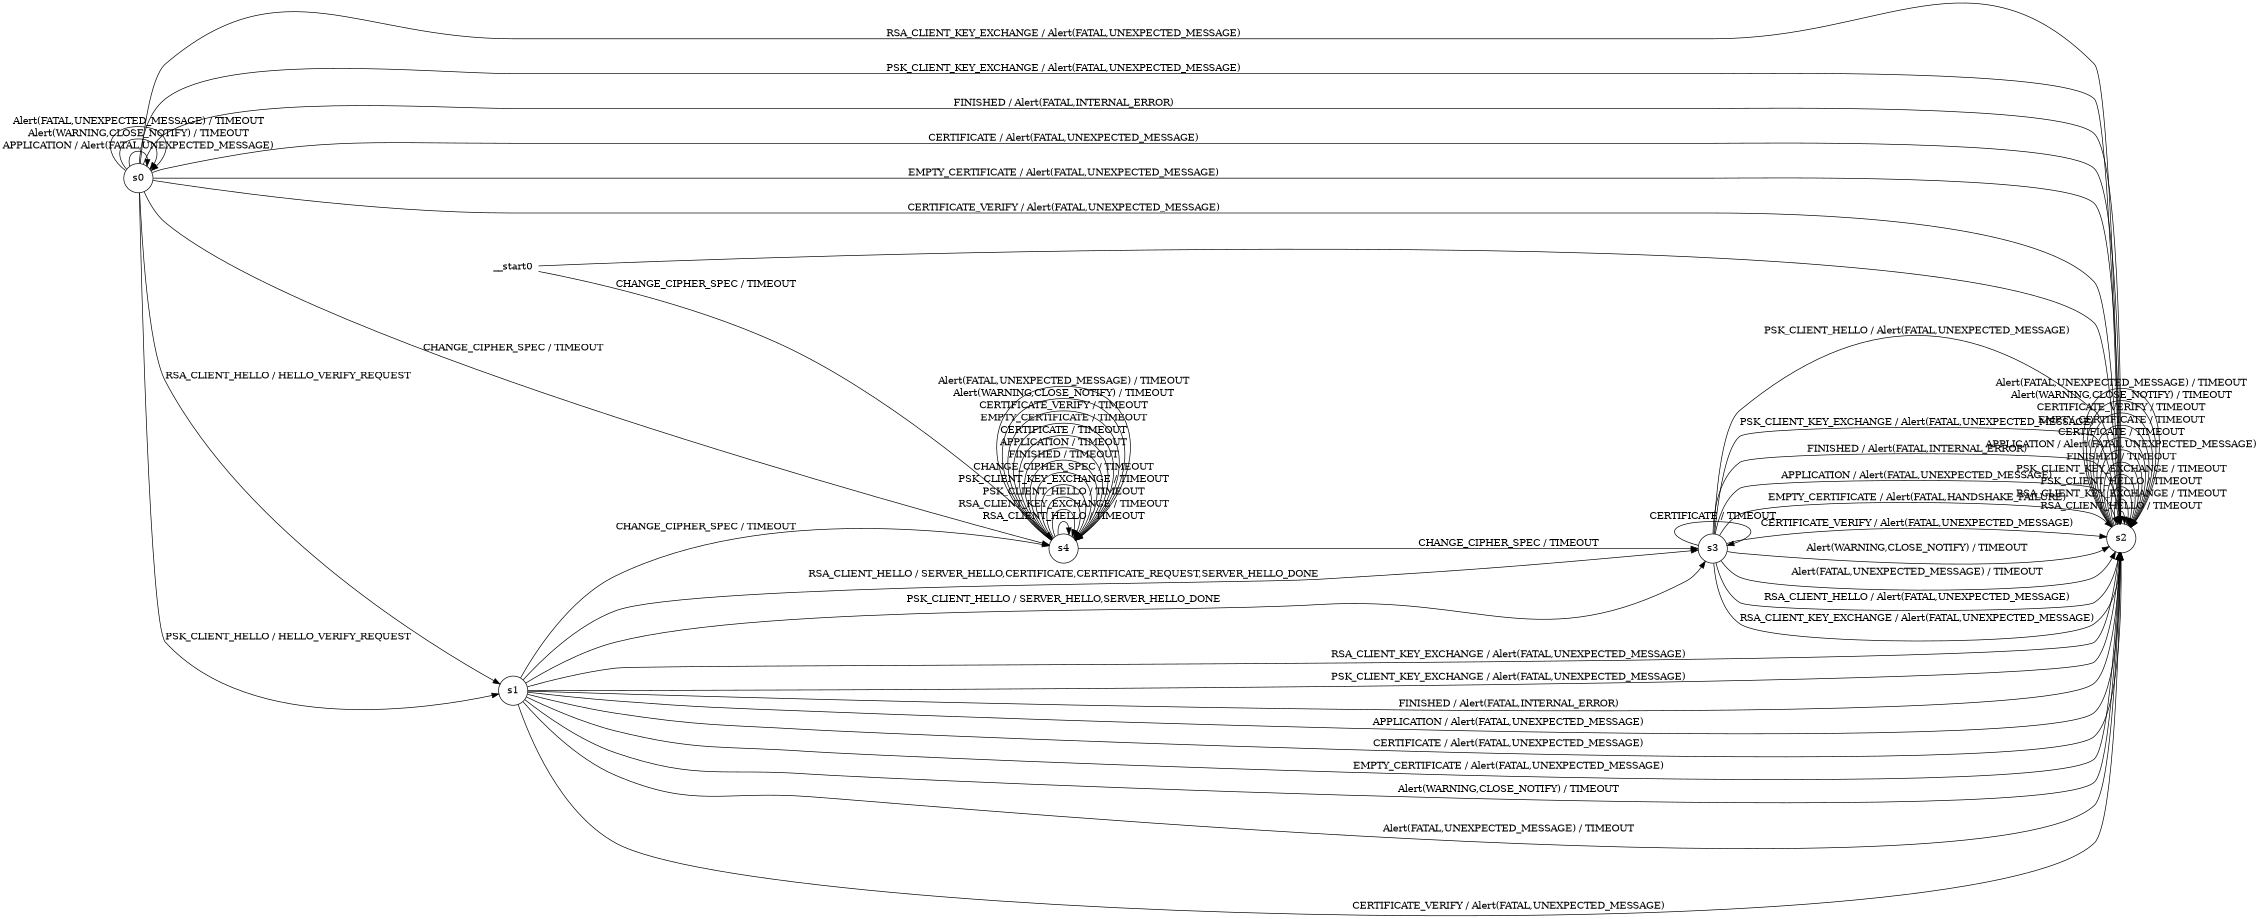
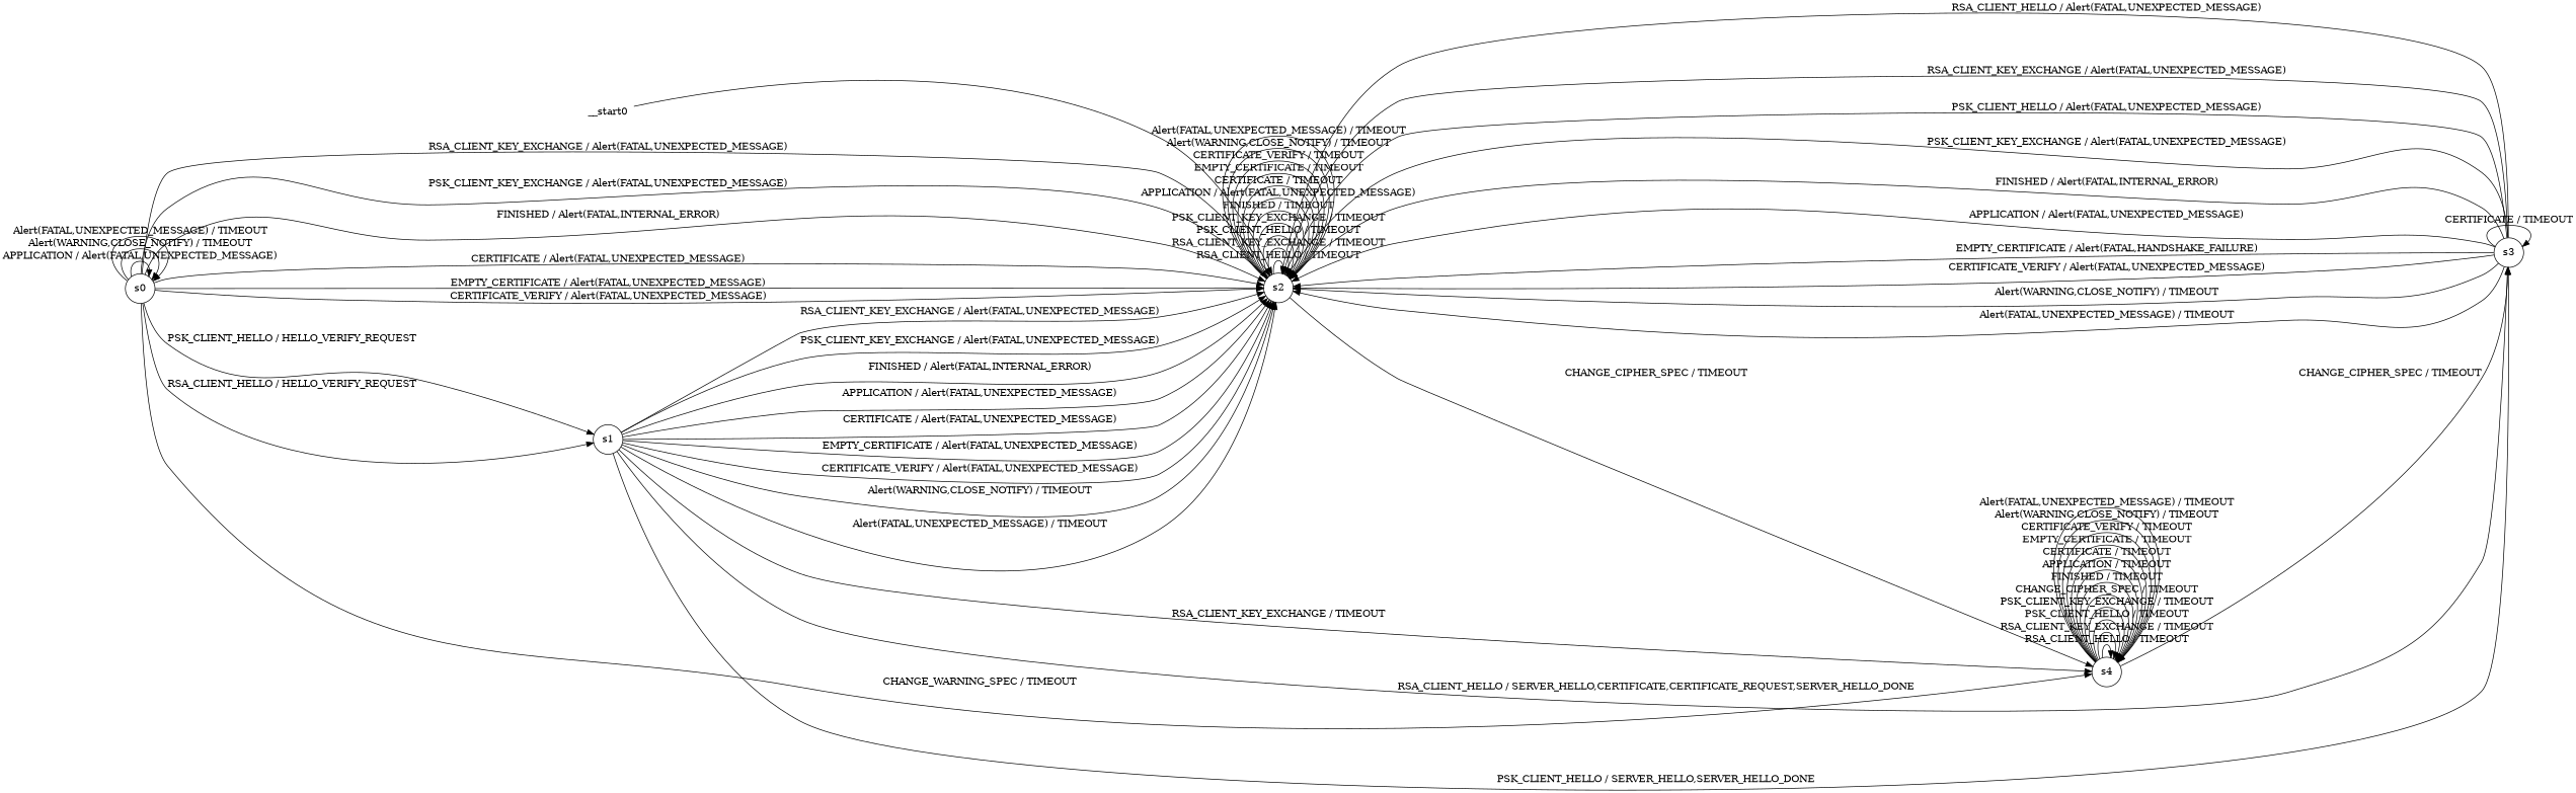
  digraph {
    fontname="DejaVu Serif"
    rankdir=LR
    node [fontname="DejaVu Serif" shape=circle]
    edge [fontname="DejaVu Serif"]
    __start0 [shape=none]
    n2 [label=s2]
    n3 [label=s0]
    n4 [label=s1]
    n5 [label=s4]
    n6 [label=s3]
    __start0 -> n2
    n2 -> n2 [label="RSA_CLIENT_HELLO / TIMEOUT"]
    n2 -> n2 [label="RSA_CLIENT_KEY_EXCHANGE / TIMEOUT"]
    n2 -> n2 [label="PSK_CLIENT_HELLO / TIMEOUT"]
    n2 -> n2 [label="PSK_CLIENT_KEY_EXCHANGE / TIMEOUT"]
    n2 -> n2 [label="FINISHED / TIMEOUT"]
    n2 -> n2 [label="APPLICATION / Alert(FATAL,UNEXPECTED_MESSAGE)"]
    n2 -> n2 [label="CERTIFICATE / TIMEOUT"]
    n2 -> n2 [label="EMPTY_CERTIFICATE / TIMEOUT"]
    n2 -> n2 [label="CERTIFICATE_VERIFY / TIMEOUT"]
    n2 -> n2 [label="Alert(WARNING,CLOSE_NOTIFY) / TIMEOUT"]
    n2 -> n2 [label="Alert(FATAL,UNEXPECTED_MESSAGE) / TIMEOUT"]
-   __start0 -> n5 [label="CHANGE_CIPHER_SPEC / TIMEOUT"]
+   n2 -> n5 [label="CHANGE_CIPHER_SPEC / TIMEOUT"]
    n3 -> n2 [label="RSA_CLIENT_KEY_EXCHANGE / Alert(FATAL,UNEXPECTED_MESSAGE)"]
    n3 -> n2 [label="PSK_CLIENT_KEY_EXCHANGE / Alert(FATAL,UNEXPECTED_MESSAGE)"]
    n3 -> n2 [label="FINISHED / Alert(FATAL,INTERNAL_ERROR)"]
    n3 -> n2 [label="CERTIFICATE / Alert(FATAL,UNEXPECTED_MESSAGE)"]
    n3 -> n2 [label="EMPTY_CERTIFICATE / Alert(FATAL,UNEXPECTED_MESSAGE)"]
    n3 -> n2 [label="CERTIFICATE_VERIFY / Alert(FATAL,UNEXPECTED_MESSAGE)"]
    n3 -> n3 [label="APPLICATION / Alert(FATAL,UNEXPECTED_MESSAGE)"]
    n3 -> n3 [label="Alert(WARNING,CLOSE_NOTIFY) / TIMEOUT"]
    n3 -> n3 [label="Alert(FATAL,UNEXPECTED_MESSAGE) / TIMEOUT"]
    n3 -> n4 [label="RSA_CLIENT_HELLO / HELLO_VERIFY_REQUEST"]
    n3 -> n4 [label="PSK_CLIENT_HELLO / HELLO_VERIFY_REQUEST"]
-   n3 -> n5 [label="CHANGE_CIPHER_SPEC / TIMEOUT"]
+   n3 -> n5 [label="CHANGE_WARNING_SPEC / TIMEOUT"]
    n4 -> n2 [label="RSA_CLIENT_KEY_EXCHANGE / Alert(FATAL,UNEXPECTED_MESSAGE)"]
    n4 -> n2 [label="PSK_CLIENT_KEY_EXCHANGE / Alert(FATAL,UNEXPECTED_MESSAGE)"]
    n4 -> n2 [label="FINISHED / Alert(FATAL,INTERNAL_ERROR)"]
    n4 -> n2 [label="APPLICATION / Alert(FATAL,UNEXPECTED_MESSAGE)"]
    n4 -> n2 [label="CERTIFICATE / Alert(FATAL,UNEXPECTED_MESSAGE)"]
    n4 -> n2 [label="EMPTY_CERTIFICATE / Alert(FATAL,UNEXPECTED_MESSAGE)"]
    n4 -> n2 [label="CERTIFICATE_VERIFY / Alert(FATAL,UNEXPECTED_MESSAGE)"]
    n4 -> n2 [label="Alert(WARNING,CLOSE_NOTIFY) / TIMEOUT"]
    n4 -> n2 [label="Alert(FATAL,UNEXPECTED_MESSAGE) / TIMEOUT"]
-   n4 -> n5 [label="CHANGE_CIPHER_SPEC / TIMEOUT"]
+   n4 -> n5 [label="RSA_CLIENT_KEY_EXCHANGE / TIMEOUT"]
    n4 -> n6 [label="RSA_CLIENT_HELLO / SERVER_HELLO,CERTIFICATE,CERTIFICATE_REQUEST,SERVER_HELLO_DONE"]
    n4 -> n6 [label="PSK_CLIENT_HELLO / SERVER_HELLO,SERVER_HELLO_DONE"]
    n5 -> n5 [label="RSA_CLIENT_HELLO / TIMEOUT"]
    n5 -> n5 [label="RSA_CLIENT_KEY_EXCHANGE / TIMEOUT"]
    n5 -> n5 [label="PSK_CLIENT_HELLO / TIMEOUT"]
    n5 -> n5 [label="PSK_CLIENT_KEY_EXCHANGE / TIMEOUT"]
    n5 -> n5 [label="CHANGE_CIPHER_SPEC / TIMEOUT"]
    n5 -> n5 [label="FINISHED / TIMEOUT"]
    n5 -> n5 [label="APPLICATION / TIMEOUT"]
    n5 -> n5 [label="CERTIFICATE / TIMEOUT"]
    n5 -> n5 [label="EMPTY_CERTIFICATE / TIMEOUT"]
    n5 -> n5 [label="CERTIFICATE_VERIFY / TIMEOUT"]
    n5 -> n5 [label="Alert(WARNING,CLOSE_NOTIFY) / TIMEOUT"]
    n5 -> n5 [label="Alert(FATAL,UNEXPECTED_MESSAGE) / TIMEOUT"]
    n5 -> n6 [label="CHANGE_CIPHER_SPEC / TIMEOUT"]
    n6 -> n2 [label="RSA_CLIENT_HELLO / Alert(FATAL,UNEXPECTED_MESSAGE)"]
    n6 -> n2 [label="RSA_CLIENT_KEY_EXCHANGE / Alert(FATAL,UNEXPECTED_MESSAGE)"]
    n6 -> n2 [label="PSK_CLIENT_HELLO / Alert(FATAL,UNEXPECTED_MESSAGE)"]
    n6 -> n2 [label="PSK_CLIENT_KEY_EXCHANGE / Alert(FATAL,UNEXPECTED_MESSAGE)"]
    n6 -> n2 [label="FINISHED / Alert(FATAL,INTERNAL_ERROR)"]
    n6 -> n2 [label="APPLICATION / Alert(FATAL,UNEXPECTED_MESSAGE)"]
    n6 -> n2 [label="EMPTY_CERTIFICATE / Alert(FATAL,HANDSHAKE_FAILURE)"]
    n6 -> n2 [label="CERTIFICATE_VERIFY / Alert(FATAL,UNEXPECTED_MESSAGE)"]
    n6 -> n2 [label="Alert(WARNING,CLOSE_NOTIFY) / TIMEOUT"]
    n6 -> n2 [label="Alert(FATAL,UNEXPECTED_MESSAGE) / TIMEOUT"]
    n6 -> n6 [label="CERTIFICATE / TIMEOUT"]
  }
